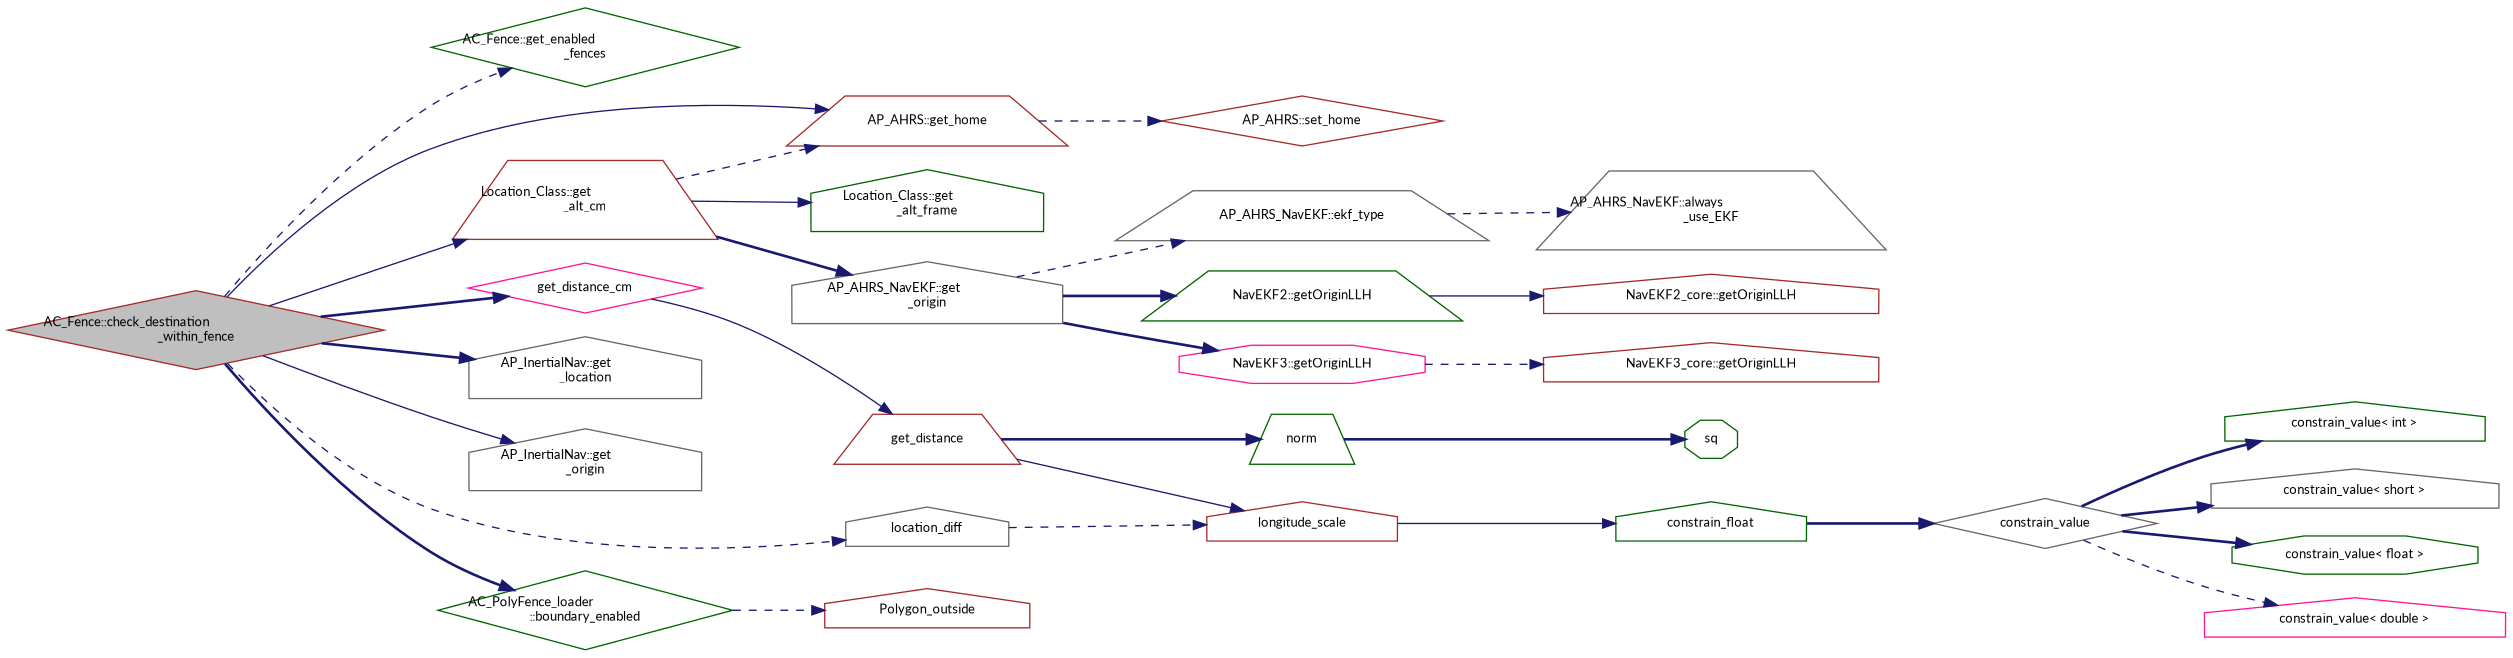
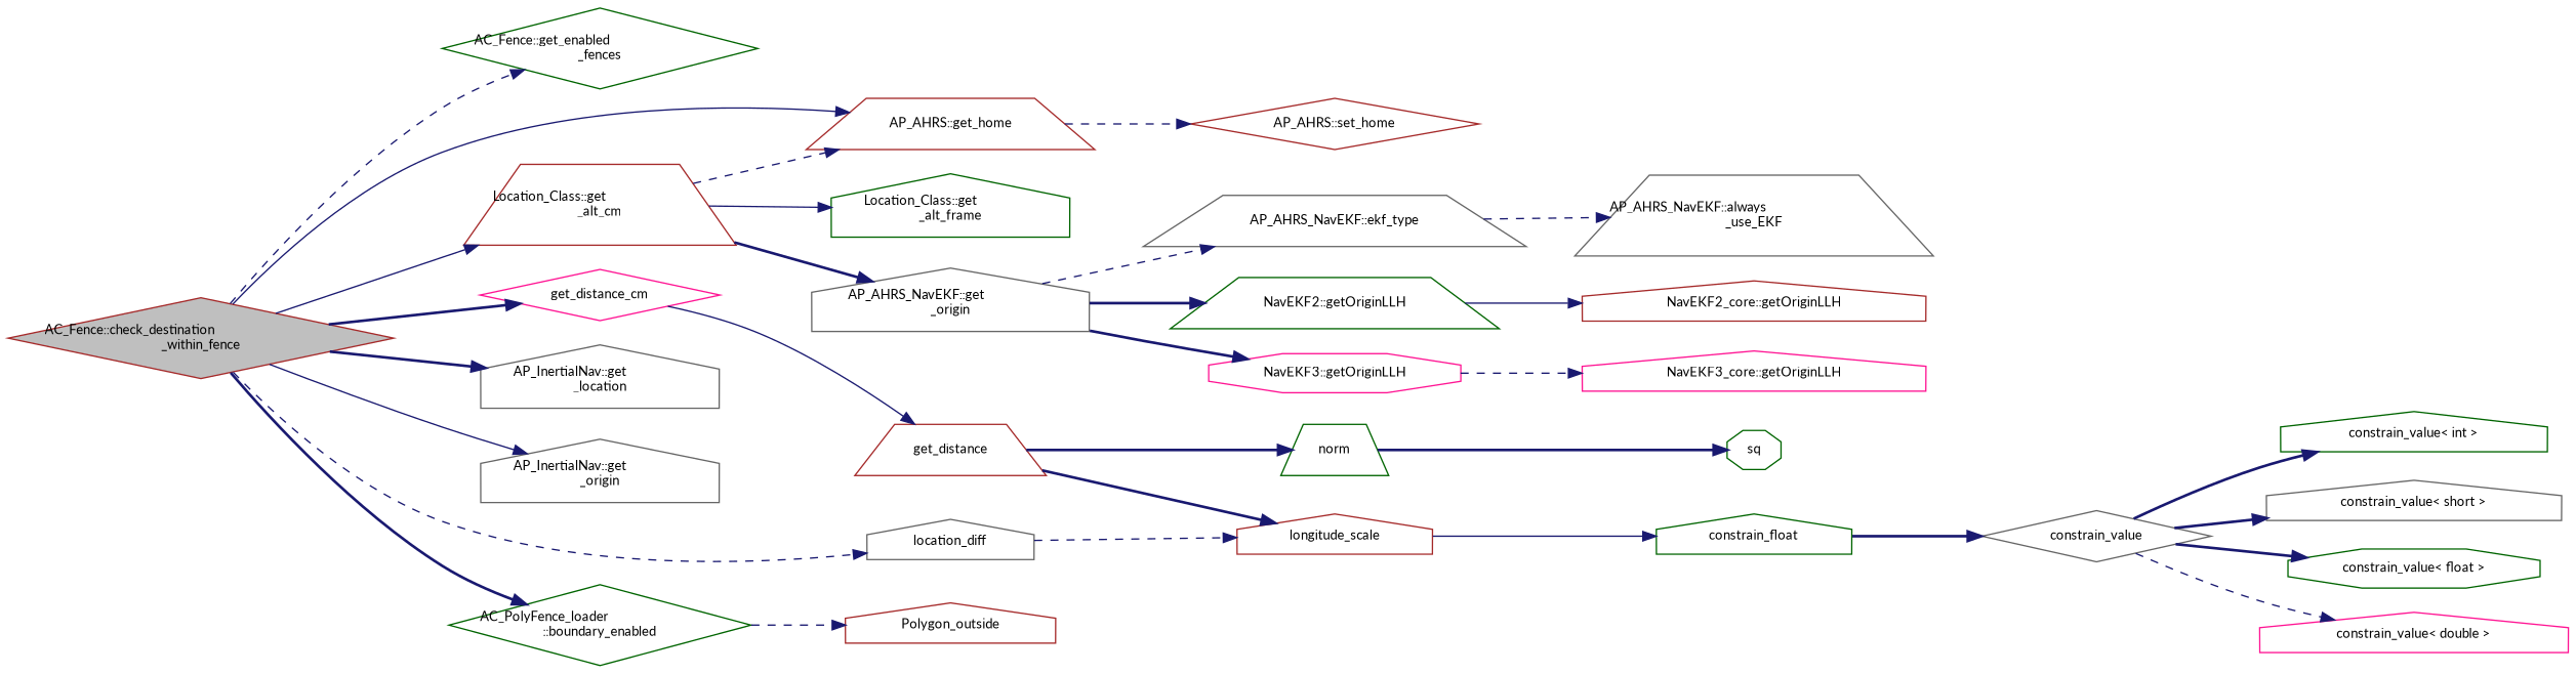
  digraph {
    fontname=Lato
    rankdir=LR
    node [color=darkgreen fillcolor=white fontname=Lato fontsize=10 shape=house style=filled]
    edge [color=midnightblue fontname=Lato fontsize=10 labelfontname=Helvetica labelfontsize=10 style=bold]
    n1 [color=brown fillcolor=grey75 fontcolor=black height=0.2 label="AC_Fence::check_destination\l_within_fence" shape=diamond width=0.4]
    n2 [height=0.2 label="AC_Fence::get_enabled\l_fences" shape=diamond width=0.4]
    n3 [color=brown height=0.2 label="Location_Class::get\l_alt_cm" shape=trapezium width=0.4]
    n4 [color=brown height=0.2 label="AP_AHRS::get_home" shape=trapezium width=0.4]
    n5 [color=deeppink height=0.2 label=get_distance_cm shape=diamond width=0.4]
    n6 [color=gray40 height=0.2 label="AP_InertialNav::get\l_location" width=0.4]
    n7 [color=gray40 height=0.2 label="AP_InertialNav::get\l_origin" width=0.4]
    n8 [color=gray40 height=0.2 label=location_diff width=0.4]
    n9 [height=0.2 label="AC_PolyFence_loader\l::boundary_enabled" shape=diamond width=0.4]
    n10 [height=0.2 label="Location_Class::get\l_alt_frame" width=0.4]
    n11 [color=gray40 height=0.2 label="AP_AHRS_NavEKF::get\l_origin" width=0.4]
    n12 [color=brown height=0.2 label="AP_AHRS::set_home" shape=diamond width=0.4]
    n13 [color=brown height=0.2 label=get_distance shape=trapezium width=0.4]
    n14 [color=brown height=0.2 label=longitude_scale width=0.4]
    n15 [color=brown height=0.2 label=Polygon_outside width=0.4]
    n16 [color=gray40 height=0.2 label="AP_AHRS_NavEKF::ekf_type" shape=trapezium width=0.4]
    n17 [height=0.2 label="NavEKF2::getOriginLLH" shape=trapezium width=0.4]
    n18 [color=deeppink height=0.2 label="NavEKF3::getOriginLLH" shape=octagon width=0.4]
    n19 [color=gray40 height=0.2 label="AP_AHRS_NavEKF::always\l_use_EKF" shape=trapezium width=0.4]
    n20 [color=brown height=0.2 label="NavEKF2_core::getOriginLLH" width=0.4]
-   n21 [color=brown height=0.2 label="NavEKF3_core::getOriginLLH" width=0.4]
+   n21 [color=deeppink height=0.2 label="NavEKF3_core::getOriginLLH" width=0.4]
    n22 [height=0.2 label=norm shape=trapezium width=0.4]
    n23 [height=0.2 label=constrain_float width=0.4]
    n24 [height=0.2 label=sq shape=octagon width=0.4]
    n25 [color=gray40 height=0.2 label=constrain_value shape=diamond width=0.4]
    n26 [height=0.2 label="constrain_value\< int \>" width=0.4]
    n27 [color=gray40 height=0.2 label="constrain_value\< short \>" width=0.4]
    n28 [height=0.2 label="constrain_value\< float \>" shape=octagon width=0.4]
    n29 [color=deeppink height=0.2 label="constrain_value\< double \>" width=0.4]
    n1 -> n2 [style=dashed]
    n1 -> n3 [style=solid]
    n1 -> n4 [style=solid]
    n1 -> n5
    n1 -> n6
    n1 -> n7 [style=solid]
    n1 -> n8 [style=dashed]
    n1 -> n9
    n3 -> n4 [style=dashed]
    n3 -> n10 [style=solid]
    n3 -> n11
    n4 -> n12 [style=dashed]
    n5 -> n13 [style=solid]
    n8 -> n14 [style=dashed]
    n9 -> n15 [style=dashed]
    n11 -> n16 [style=dashed]
    n11 -> n17
    n11 -> n18
-   n13 -> n14 [style=solid]
+   n13 -> n14
    n13 -> n22
    n14 -> n23 [style=solid]
    n16 -> n19 [style=dashed]
    n17 -> n20 [style=solid]
    n18 -> n21 [style=dashed]
    n22 -> n24
    n23 -> n25
    n25 -> n26
    n25 -> n27
    n25 -> n28
    n25 -> n29 [style=dashed]
  }
